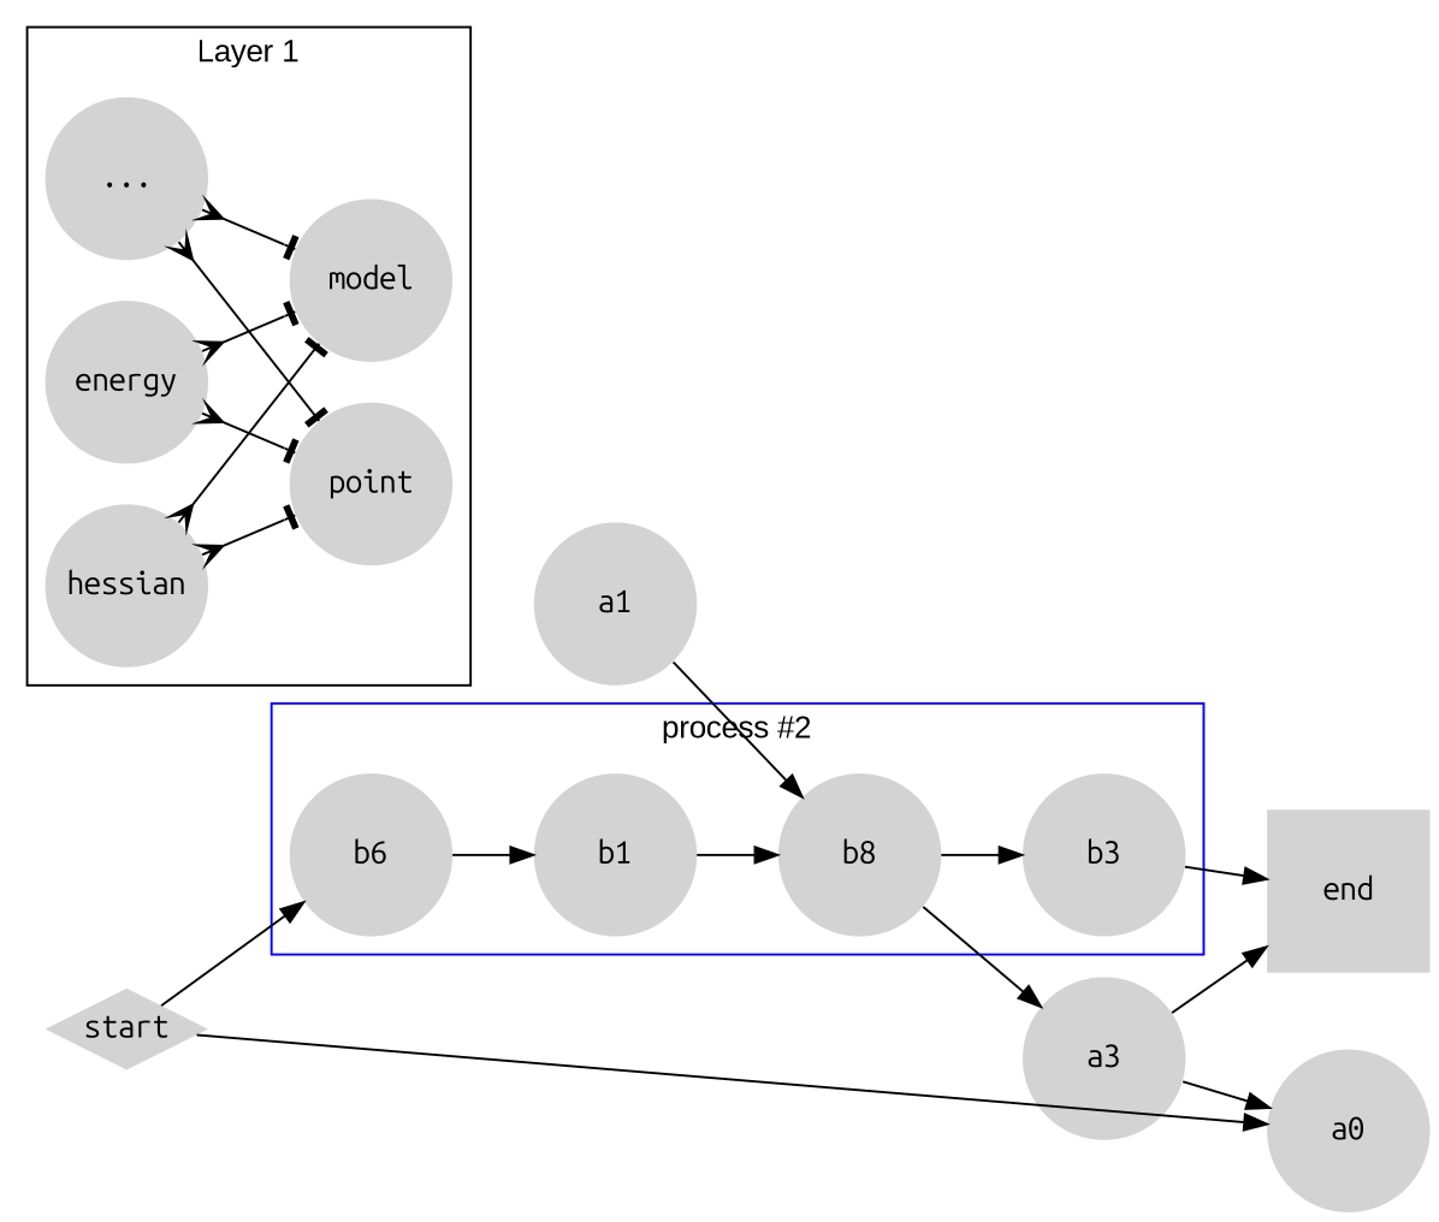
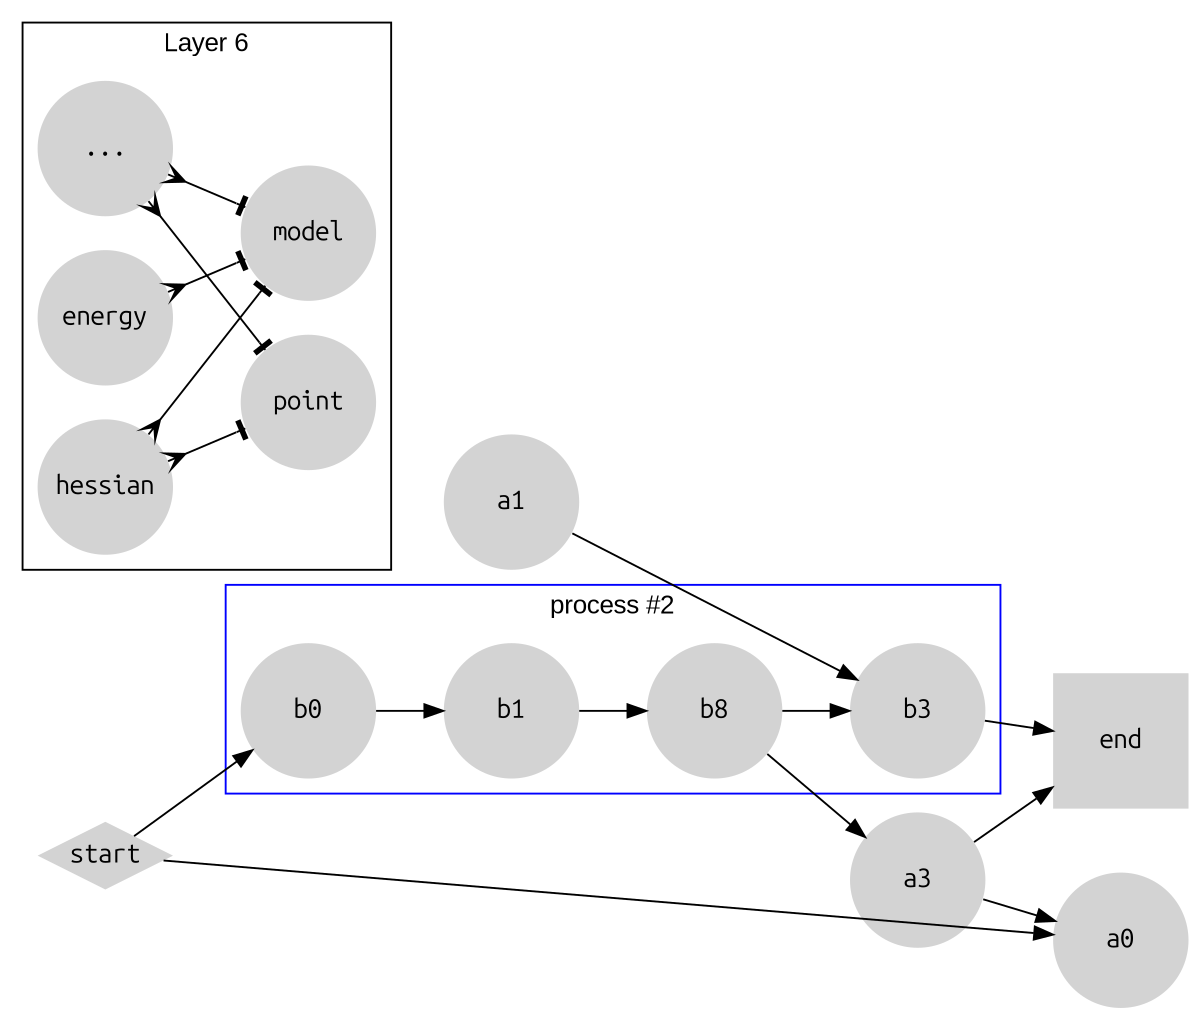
  digraph {
    fontname=Arial
    ordering=out
    rankdir=LR
    splines=line
    node [fontname="Ubuntu Mono" margin=0 penwidth=0 shape=circle style=filled]
-   b0 [width=1 label=b6]
+   b0 [width=1]
    b1 [width=1]
    n3 [label=b8 width=1]
    b3 [width=1]
    energy [width=1]
    point [width=1]
    model [width=1]
    hessian [width=1]
    n9 [label="..." width=1]
    a3 [width=1]
    end [shape=Msquare width=1]
    a0 [width=1]
    start [shape=Mdiamond width=1]
    a1 [width=1]
    subgraph cluster_1 {
      color=blue
      label="process #2"
      b0
      b1
      n3
      b3
    }
    subgraph cluster_2 {
-     label="Layer 1"
+     label="Layer 6"
      energy
      point
      model
      hessian
      n9
    }
    b0 -> b1
    b1 -> n3
    n3 -> b3
    n3 -> a3
    b3 -> end
-   energy -> point [arrowhead=tee arrowtail=crow dir=both]
    energy -> model [arrowhead=tee arrowtail=crow dir=both]
    hessian -> point [arrowhead=tee arrowtail=crow dir=both]
    hessian -> model [arrowhead=tee arrowtail=crow dir=both]
    n9 -> point [arrowhead=tee arrowtail=crow dir=both]
    n9 -> model [arrowhead=tee arrowtail=crow dir=both]
    a3 -> end
    a3 -> a0
    start -> b0
    start -> a0
-   a1 -> n3
+   a1 -> b3
  }
